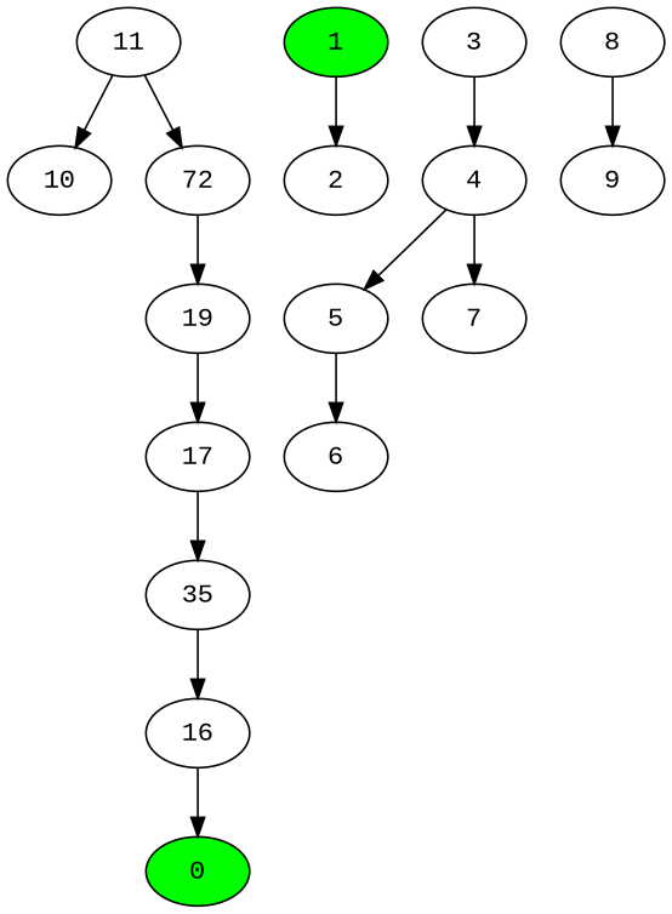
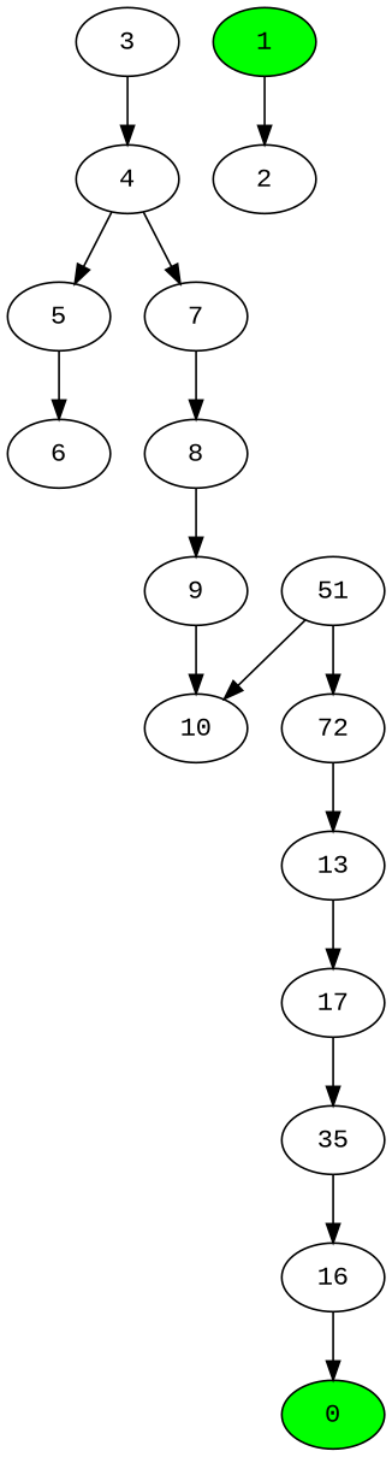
  digraph {
    fontname="Liberation Mono"
    rankdir=TB
    node [fontname="Liberation Mono"]
    edge [fontname="Liberation Mono"]
    0 [fillcolor=green style=filled]
    1 [fillcolor=green style=filled]
    2
    3
    4
    5
    7
    6
    8
    9
    10
-   11
+   11 [label=51]
    n13 [label=72]
-   13 [label=19]
+   13
    n15 [label=17]
    n16 [label=35]
    16
    1 -> 2
    3 -> 4
    4 -> 5
    4 -> 7
    5 -> 6
+   7 -> 8
    8 -> 9
+   9 -> 10
    11 -> 10
    11 -> n13
    n13 -> 13
    13 -> n15
    n15 -> n16
    n16 -> 16
    16 -> 0
  }
